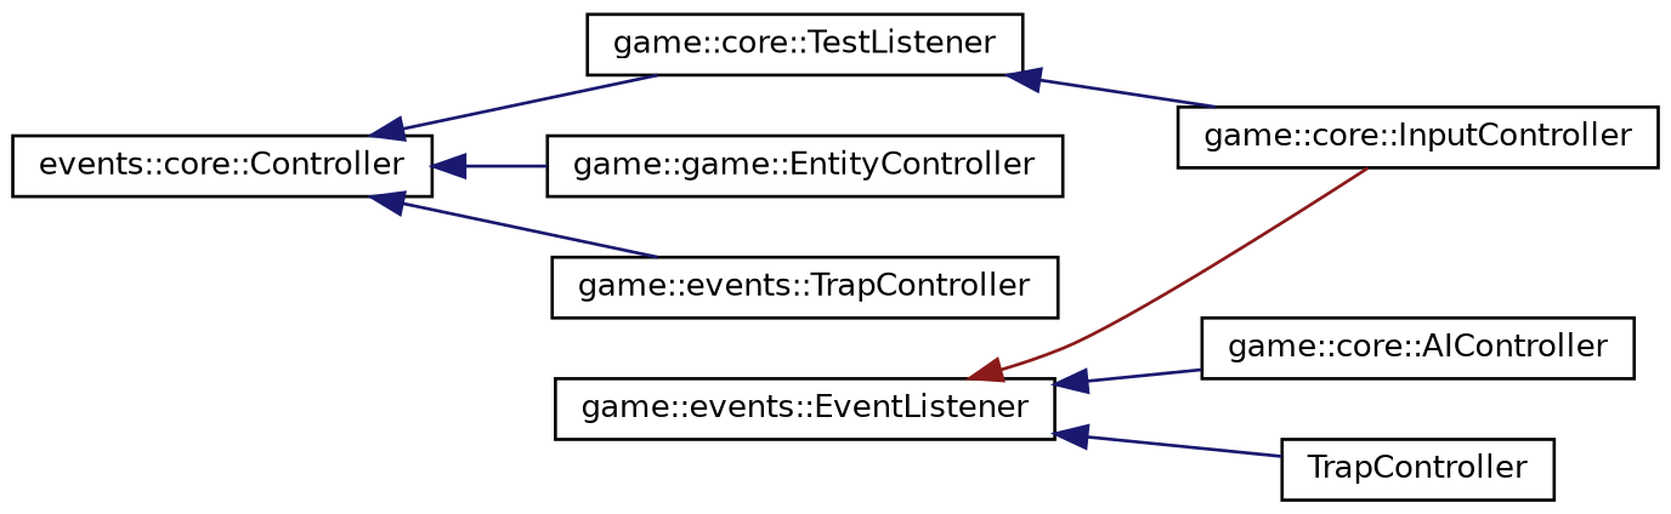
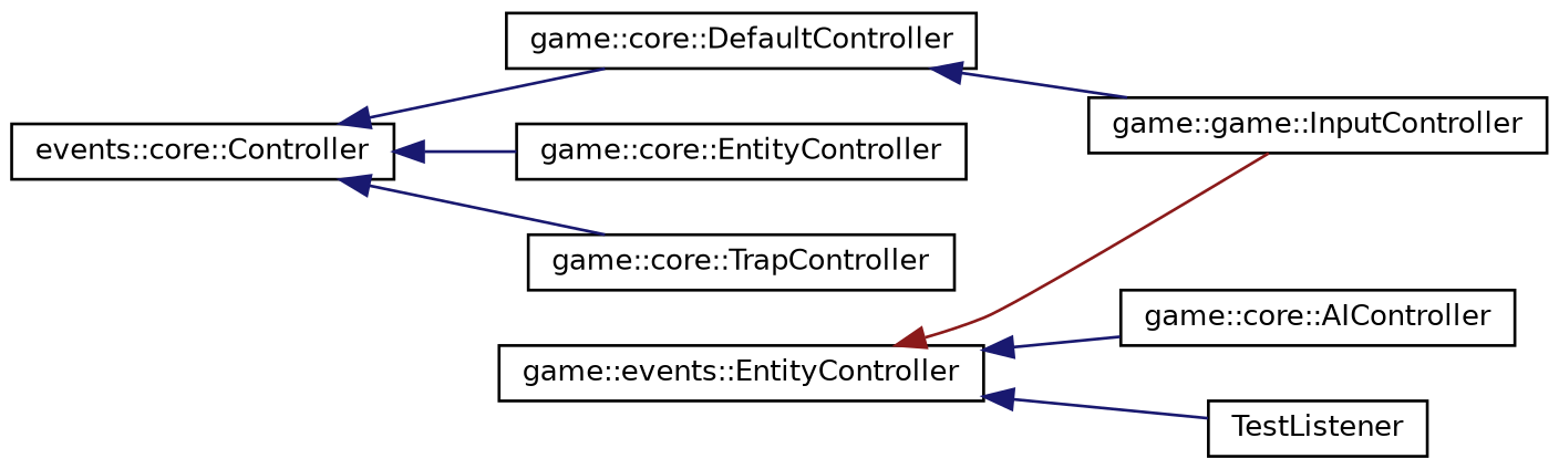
  digraph {
    rankdir=LR
    node [color=black fillcolor=white fontname=Helvetica fontsize=10 shape=record style=filled]
    edge [color=midnightblue dir=back fontname=Helvetica fontsize=10 labelfontname=Helvetica labelfontsize=10 style=solid]
    n1 [height=0.2 label="events::core::Controller" width=0.4]
-   n2 [height=0.2 label="game::core::TestListener" width=0.4]
-   n3 [height=0.2 label="game::game::EntityController" width=0.4]
-   n4 [height=0.2 label="game::events::TrapController" width=0.4]
-   n5 [height=0.2 label="game::core::InputController" width=0.4]
+   n2 [height=0.2 label="game::core::DefaultController" width=0.4]
+   n3 [height=0.2 label="game::core::EntityController" width=0.4]
+   n4 [height=0.2 label="game::core::TrapController" width=0.4]
+   n5 [height=0.2 label="game::game::InputController" width=0.4]
    n6 [height=0.2 label="game::core::AIController" width=0.4]
-   n7 [height=0.2 label="game::events::EventListener" width=0.4]
-   n8 [height=0.2 label=TrapController width=0.4]
+   n7 [height=0.2 label="game::events::EntityController" width=0.4]
+   n8 [height=0.2 label=TestListener width=0.4]
    n1 -> n2
    n1 -> n3
    n1 -> n4
    n2 -> n5
    n7 -> n5 [color=firebrick4]
    n7 -> n6
    n7 -> n8
  }
